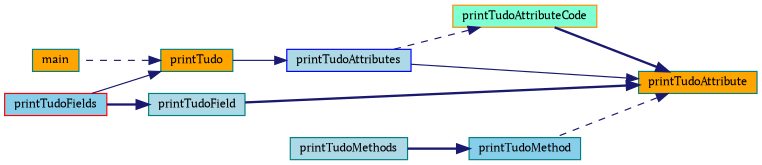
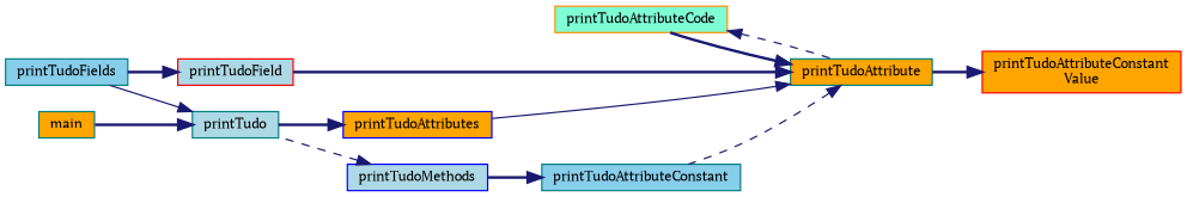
  digraph {
    fontname="PT Serif"
    rankdir=RL
    node [color=teal fillcolor=orange fontname="PT Serif" fontsize=10 shape=record style=filled]
    edge [color=midnightblue dir=back fontname="PT Serif" fontsize=10 labelfontname=Helvetica labelfontsize=10 style=bold]
+   n1 [color=red fontcolor=black height=0.2 label="printTudoAttributeConstant\lValue" width=0.4]
    n2 [height=0.2 label=printTudoAttribute width=0.4]
    n3 [color=darkorange fillcolor=aquamarine height=0.2 label=printTudoAttributeCode width=0.4]
-   n4 [color=blue fillcolor=lightblue height=0.2 label=printTudoAttributes width=0.4]
-   n5 [fillcolor=lightblue height=0.2 label=printTudoField width=0.4]
-   n6 [fillcolor=skyblue height=0.2 label=printTudoMethod width=0.4]
-   n7 [height=0.2 label=printTudo width=0.4]
-   n8 [color=red fillcolor=skyblue height=0.2 label=printTudoFields width=0.4]
-   n9 [fillcolor=lightblue height=0.2 label=printTudoMethods width=0.4]
+   n4 [color=blue height=0.2 label=printTudoAttributes width=0.4]
+   n5 [color=red fillcolor=lightblue height=0.2 label=printTudoField width=0.4]
+   n6 [fillcolor=skyblue height=0.2 label=printTudoAttributeConstant width=0.4]
+   n7 [fillcolor=lightblue height=0.2 label=printTudo width=0.4]
+   n8 [fillcolor=skyblue height=0.2 label=printTudoFields width=0.4]
+   n9 [color=blue fillcolor=lightblue height=0.2 label=printTudoMethods width=0.4]
    n10 [height=0.2 label=main width=0.4]
+   n1 -> n2
    n2 -> n3
    n2 -> n4 [style=solid]
    n2 -> n5
    n2 -> n6 [style=dashed]
-   n3 -> n4 [style=dashed]
-   n4 -> n7 [style=solid]
+   n3 -> n2 [style=dashed]
+   n4 -> n7
    n5 -> n8
    n6 -> n9
    n7 -> n8 [style=solid]
-   n7 -> n10 [style=dashed]
+   n7 -> n10
+   n9 -> n7 [style=dashed]
  }
